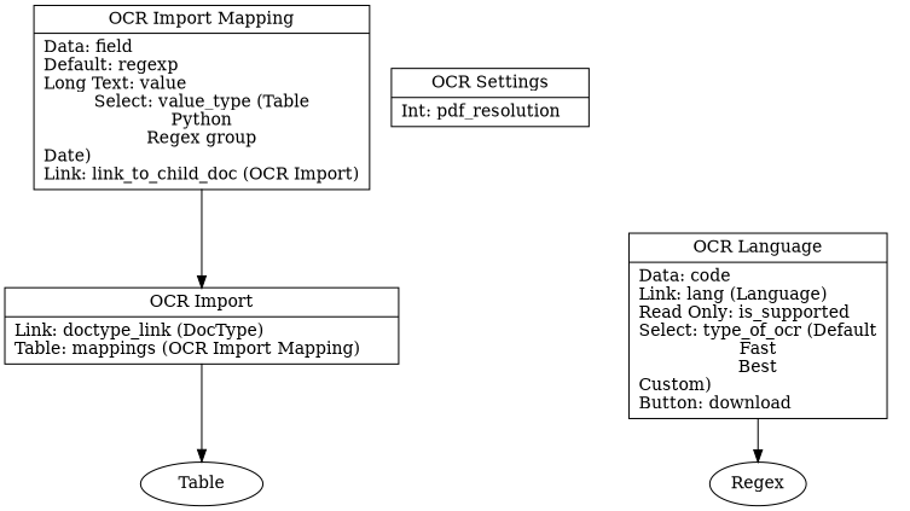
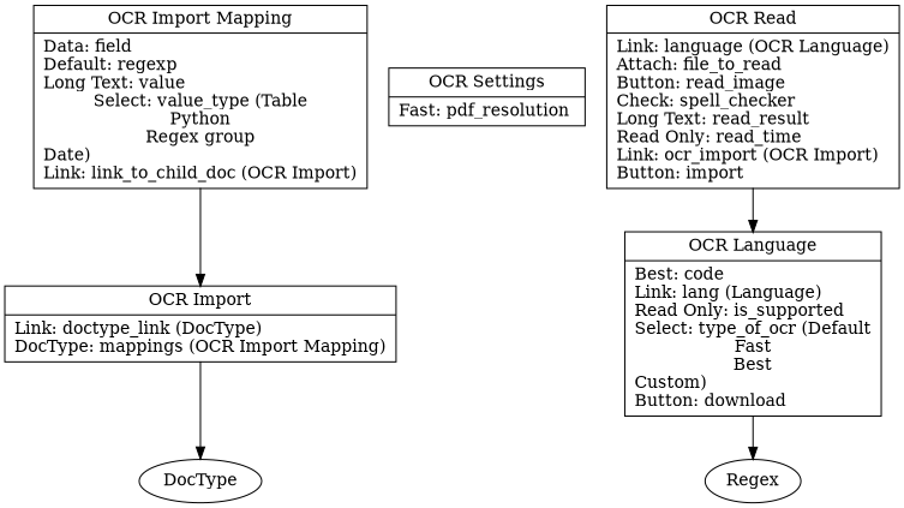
  digraph {
    node [shape=record]
    n1 [label="{OCR Import Mapping|Data: field \lDefault: regexp \lLong Text: value \lSelect: value_type (Table\nPython\nRegex group\nDate)\lLink: link_to_child_doc (OCR Import)\l}"]
-   n2 [label="{OCR Import|Link: doctype_link (DocType)\lTable: mappings (OCR Import Mapping)\l}"]
-   DocType [label=Table shape=""]
-   n4 [label="{OCR Settings|Int: pdf_resolution \l}"]
-   n6 [label="{OCR Language|Data: code \lLink: lang (Language)\lRead Only: is_supported \lSelect: type_of_ocr (Default\nFast\nBest\nCustom)\lButton: download \l}"]
+   n2 [label="{OCR Import|Link: doctype_link (DocType)\lDocType: mappings (OCR Import Mapping)\l}"]
+   DocType [shape=""]
+   n4 [label="{OCR Settings|Fast: pdf_resolution \l}"]
+   n5 [label="{OCR Read|Link: language (OCR Language)\lAttach: file_to_read \lButton: read_image \lCheck: spell_checker \lLong Text: read_result \lRead Only: read_time \lLink: ocr_import (OCR Import)\lButton: import \l}"]
+   n6 [label="{OCR Language|Best: code \lLink: lang (Language)\lRead Only: is_supported \lSelect: type_of_ocr (Default\nFast\nBest\nCustom)\lButton: download \l}"]
    n7 [label=Regex shape=""]
    n1 -> n2
    n2 -> DocType
+   n5 -> n6
    n6 -> n7
  }
